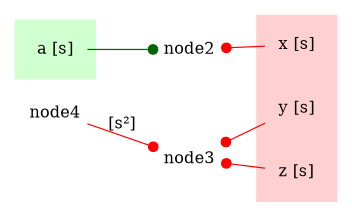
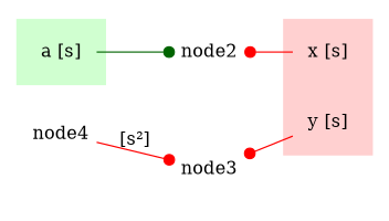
  digraph {
    rankdir=LR
    node [shape=none]
    edge [arrowhead=none arrowtail=dot color=red dir=both]
    n1 [label="a [s]"]
-   n2 [label="z [s]"]
    n3 [label="x [s]"]
    n4 [label="y [s]"]
    node2 [fixedsize=true height=1.0]
    node4 [fixedsize=true shape=plaintext]
    node3 [fixedsize=true height=1.0]
    subgraph cluster_1 {
      bgcolor="#d0FFd0"
      color=white
      shape=plaintext
      n1
    }
    subgraph cluster_2 {
      bgcolor="#FFd0d0"
      color=white
      shape=plaintext
-     n2
      n3
      n4
    }
    n1 -> node2 [arrowhead=dot arrowtail=none color=darkgreen]
    node2 -> n3
    node2 -> n4 [style=invis arrowhead="" arrowtail="" color="" dir=""]
    node4 -> node3 [arrowhead=dot arrowtail=none label="[s²]" weight=0]
-   node3 -> n2
    node3 -> n4
  }
